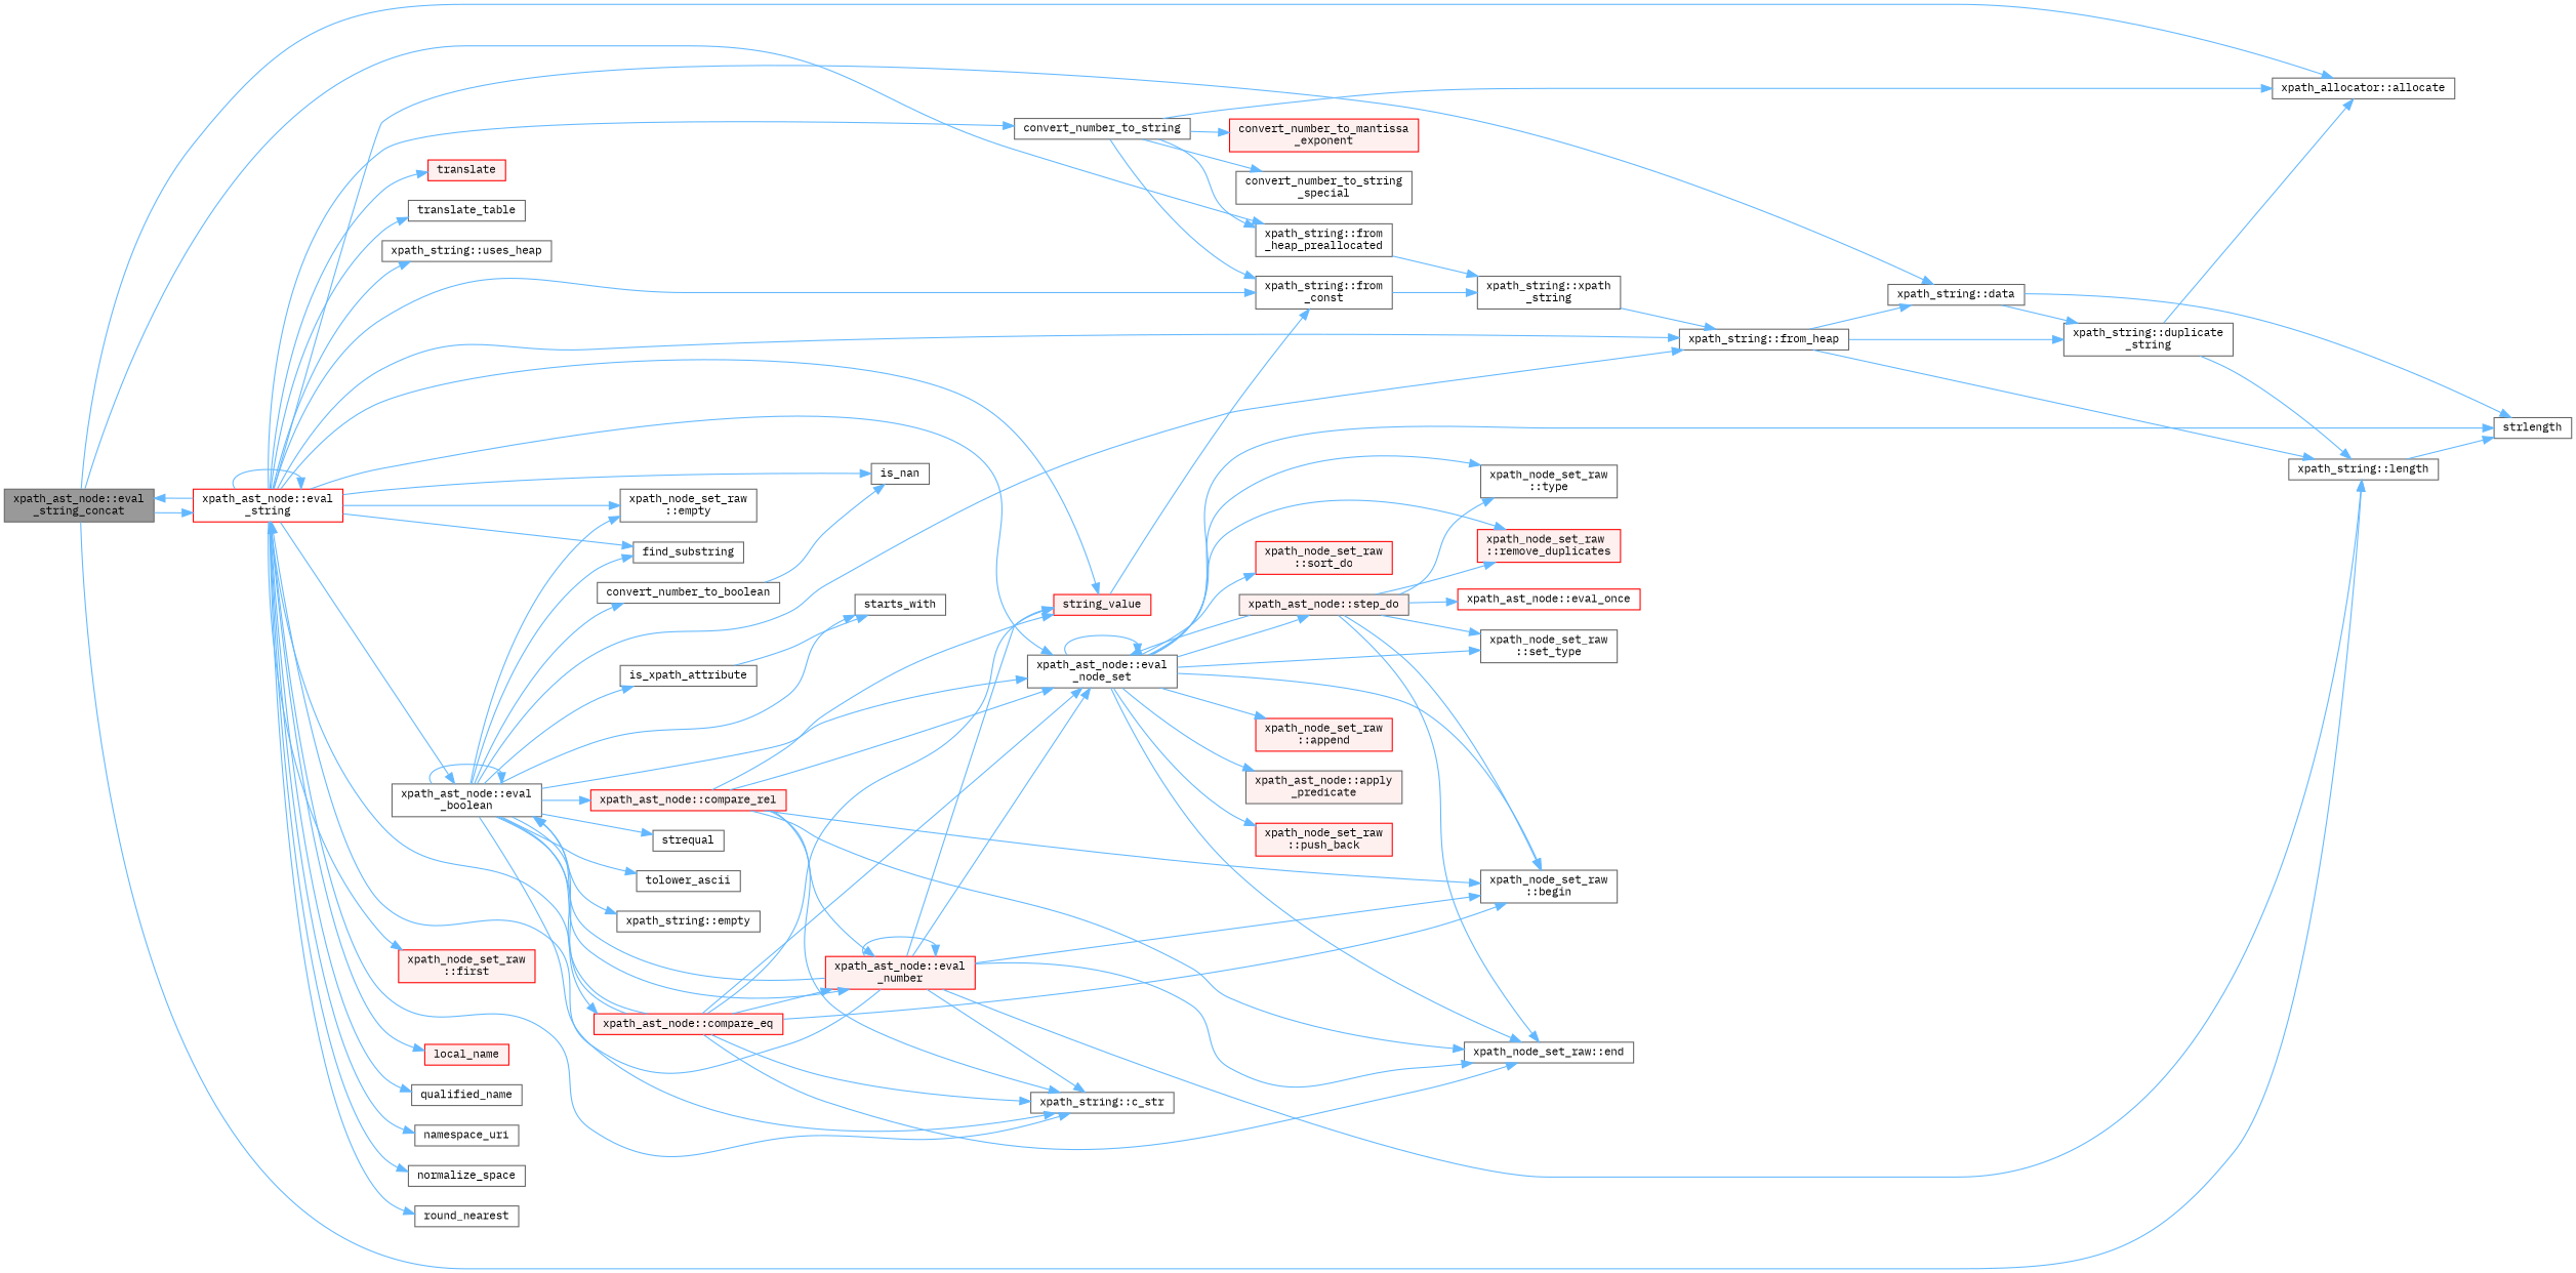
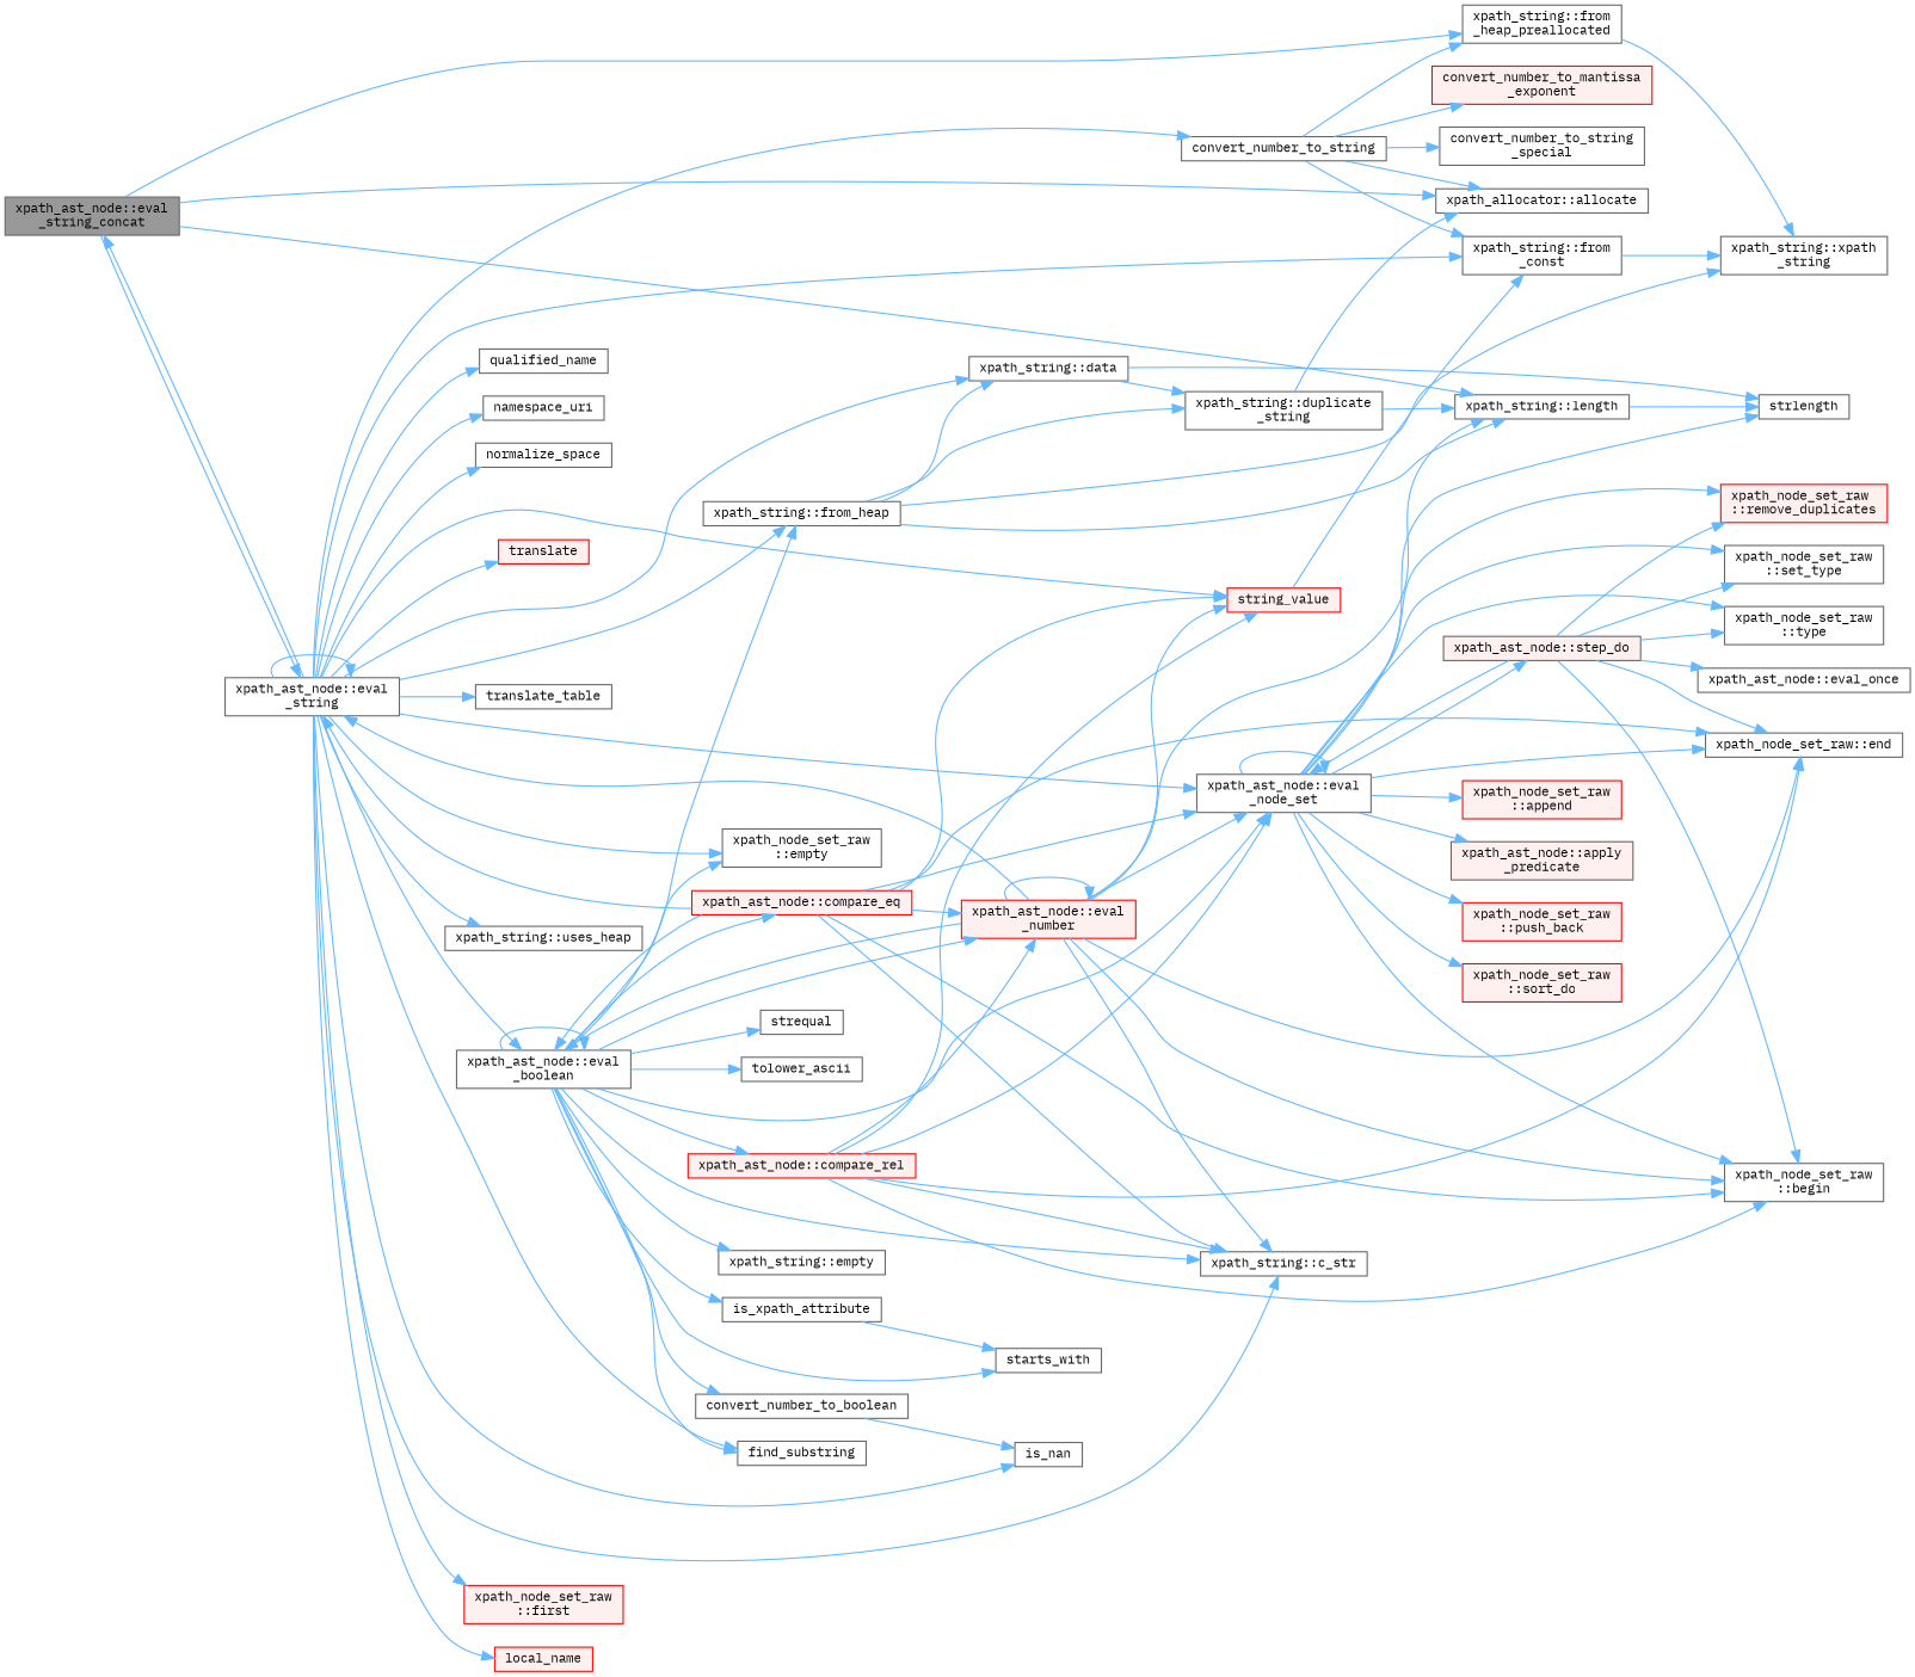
  digraph {
    fontname="IBM Plex Mono"
    rankdir=LR
    node [color=grey40 fillcolor=white fontname="IBM Plex Mono" fontsize=10 shape=box style=filled]
    edge [color=steelblue1 fontname="IBM Plex Mono" fontsize=10 labelfontname=Helvetica labelfontsize=10 style=solid]
    n1 [color=gray40 fillcolor=grey60 fontcolor=black height=0.2 label="xpath_ast_node::eval\l_string_concat" width=0.4]
    n2 [height=0.2 label="xpath_allocator::allocate" width=0.4]
-   n3 [color=red height=0.2 label="xpath_ast_node::eval\l_string" width=0.4]
+   n3 [height=0.2 label="xpath_ast_node::eval\l_string" width=0.4]
    n4 [height=0.2 label="xpath_string::from\l_heap_preallocated" width=0.4]
    n5 [height=0.2 label="xpath_string::length" width=0.4]
    n6 [height=0.2 label="xpath_string::c_str" width=0.4]
    n7 [height=0.2 label=convert_number_to_string width=0.4]
    n8 [height=0.2 label="xpath_string::from\l_const" width=0.4]
    n9 [height=0.2 label="xpath_string::data" width=0.4]
    n10 [height=0.2 label="xpath_node_set_raw\l::empty" width=0.4]
    n11 [height=0.2 label="xpath_ast_node::eval\l_boolean" width=0.4]
    n12 [height=0.2 label="xpath_ast_node::eval\l_node_set" width=0.4]
    n13 [color=red fillcolor="#FFF0F0" height=0.2 label=string_value width=0.4]
    n14 [height=0.2 label=is_nan width=0.4]
    n15 [height=0.2 label=find_substring width=0.4]
    n16 [color=red fillcolor="#FFF0F0" height=0.2 label="xpath_node_set_raw\l::first" width=0.4]
    n17 [height=0.2 label="xpath_string::from_heap" width=0.4]
    n18 [color=red fillcolor="#FFF0F0" height=0.2 label=local_name width=0.4]
    n19 [height=0.2 label=qualified_name width=0.4]
    n20 [height=0.2 label=namespace_uri width=0.4]
    n21 [height=0.2 label=normalize_space width=0.4]
-   n22 [height=0.2 label=round_nearest width=0.4]
    n23 [color=red fillcolor="#FFF0F0" height=0.2 label=translate width=0.4]
    n24 [height=0.2 label=translate_table width=0.4]
    n25 [height=0.2 label="xpath_string::uses_heap" width=0.4]
    n26 [height=0.2 label="xpath_string::xpath\l_string" width=0.4]
    n27 [color=red fillcolor="#FFF0F0" height=0.2 label="convert_number_to_mantissa\l_exponent" width=0.4]
    n28 [height=0.2 label="convert_number_to_string\l_special" width=0.4]
    n29 [height=0.2 label="xpath_string::duplicate\l_string" width=0.4]
    n30 [height=0.2 label=strlength width=0.4]
    n31 [color=red fillcolor="#FFF0F0" height=0.2 label="xpath_ast_node::eval\l_number" width=0.4]
    n32 [color=red fillcolor="#FFF0F0" height=0.2 label="xpath_ast_node::compare_eq" width=0.4]
    n33 [color=red fillcolor="#FFF0F0" height=0.2 label="xpath_ast_node::compare_rel" width=0.4]
    n34 [height=0.2 label=convert_number_to_boolean width=0.4]
    n35 [height=0.2 label="xpath_string::empty" width=0.4]
    n36 [height=0.2 label=is_xpath_attribute width=0.4]
    n37 [height=0.2 label=starts_with width=0.4]
    n38 [height=0.2 label=strequal width=0.4]
    n39 [height=0.2 label=tolower_ascii width=0.4]
    n40 [height=0.2 label="xpath_node_set_raw\l::begin" width=0.4]
    n41 [height=0.2 label="xpath_node_set_raw::end" width=0.4]
    n42 [color=red fillcolor="#FFF0F0" height=0.2 label="xpath_node_set_raw\l::append" width=0.4]
    n43 [fillcolor="#FFF0F0" height=0.2 label="xpath_ast_node::apply\l_predicate" width=0.4]
    n44 [color=red fillcolor="#FFF0F0" height=0.2 label="xpath_node_set_raw\l::push_back" width=0.4]
    n45 [color=red fillcolor="#FFF0F0" height=0.2 label="xpath_node_set_raw\l::remove_duplicates" width=0.4]
    n46 [height=0.2 label="xpath_node_set_raw\l::set_type" width=0.4]
    n47 [color=red fillcolor="#FFF0F0" height=0.2 label="xpath_node_set_raw\l::sort_do" width=0.4]
    n48 [fillcolor="#FFF0F0" height=0.2 label="xpath_ast_node::step_do" width=0.4]
    n49 [height=0.2 label="xpath_node_set_raw\l::type" width=0.4]
-   n50 [color=red height=0.2 label="xpath_ast_node::eval_once" width=0.4]
+   n50 [height=0.2 label="xpath_ast_node::eval_once" width=0.4]
    n1 -> n2
    n1 -> n3
    n1 -> n4
    n1 -> n5
    n3 -> n1
    n3 -> n3
    n3 -> n6
    n3 -> n7
    n3 -> n8
    n3 -> n9
    n3 -> n10
    n3 -> n11
    n3 -> n12
    n3 -> n13
    n3 -> n14
    n3 -> n15
    n3 -> n16
    n3 -> n17
    n3 -> n18
    n3 -> n19
    n3 -> n20
    n3 -> n21
-   n3 -> n22
    n3 -> n23
    n3 -> n24
    n3 -> n25
    n4 -> n26
    n5 -> n30
    n7 -> n2
    n7 -> n4
    n7 -> n8
    n7 -> n27
    n7 -> n28
    n8 -> n26
    n9 -> n29
    n9 -> n30
    n11 -> n6
    n11 -> n10
    n11 -> n11
    n11 -> n12
    n11 -> n15
    n11 -> n17
    n11 -> n31
    n11 -> n32
    n11 -> n33
    n11 -> n34
    n11 -> n35
    n11 -> n36
    n11 -> n37
    n11 -> n38
    n11 -> n39
    n12 -> n12
    n12 -> n30
    n12 -> n40
    n12 -> n41
    n12 -> n42
    n12 -> n43
    n12 -> n44
    n12 -> n45
    n12 -> n46
    n12 -> n47
    n12 -> n48
    n12 -> n49
    n13 -> n8
    n17 -> n5
    n17 -> n9
-   n26 -> n17
+   n17 -> n26
    n17 -> n29
    n29 -> n2
    n29 -> n5
    n31 -> n3
    n31 -> n5
    n31 -> n6
    n31 -> n11
    n31 -> n12
    n31 -> n13
    n31 -> n31
    n31 -> n40
    n31 -> n41
    n32 -> n3
    n32 -> n6
    n32 -> n11
    n32 -> n12
    n32 -> n13
    n32 -> n31
    n32 -> n40
    n32 -> n41
    n33 -> n6
    n33 -> n12
    n33 -> n13
    n33 -> n31
    n33 -> n40
    n33 -> n41
    n34 -> n14
    n36 -> n37
    n48 -> n12
    n48 -> n40
    n48 -> n41
    n48 -> n45
    n48 -> n46
    n48 -> n49
    n48 -> n50
  }
